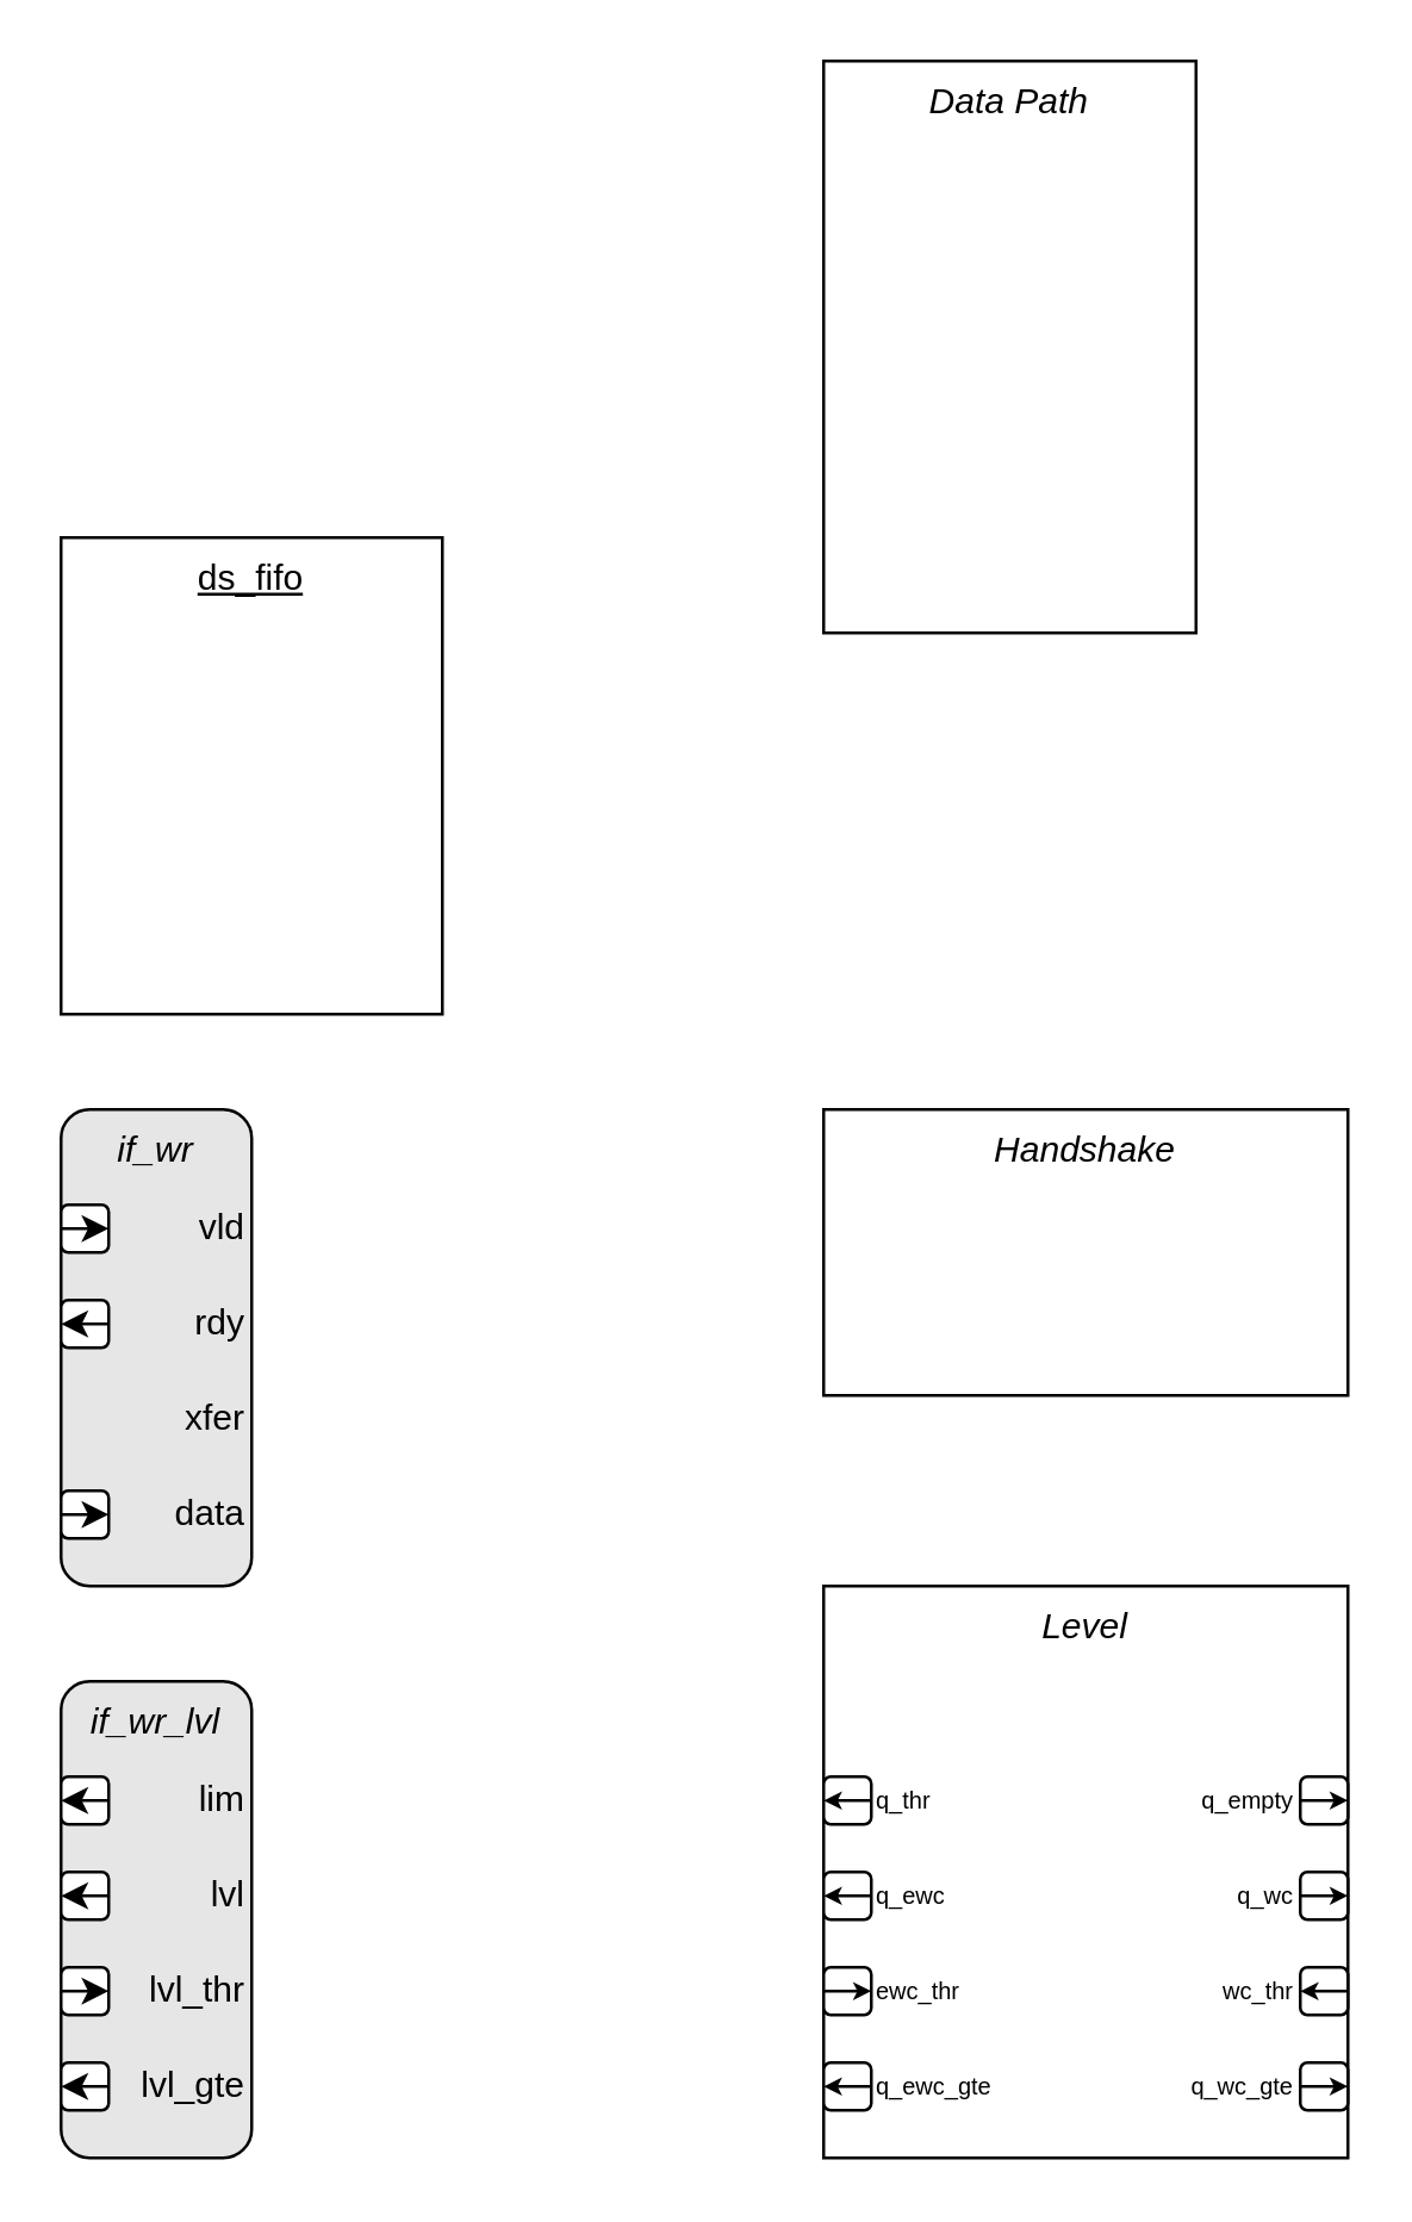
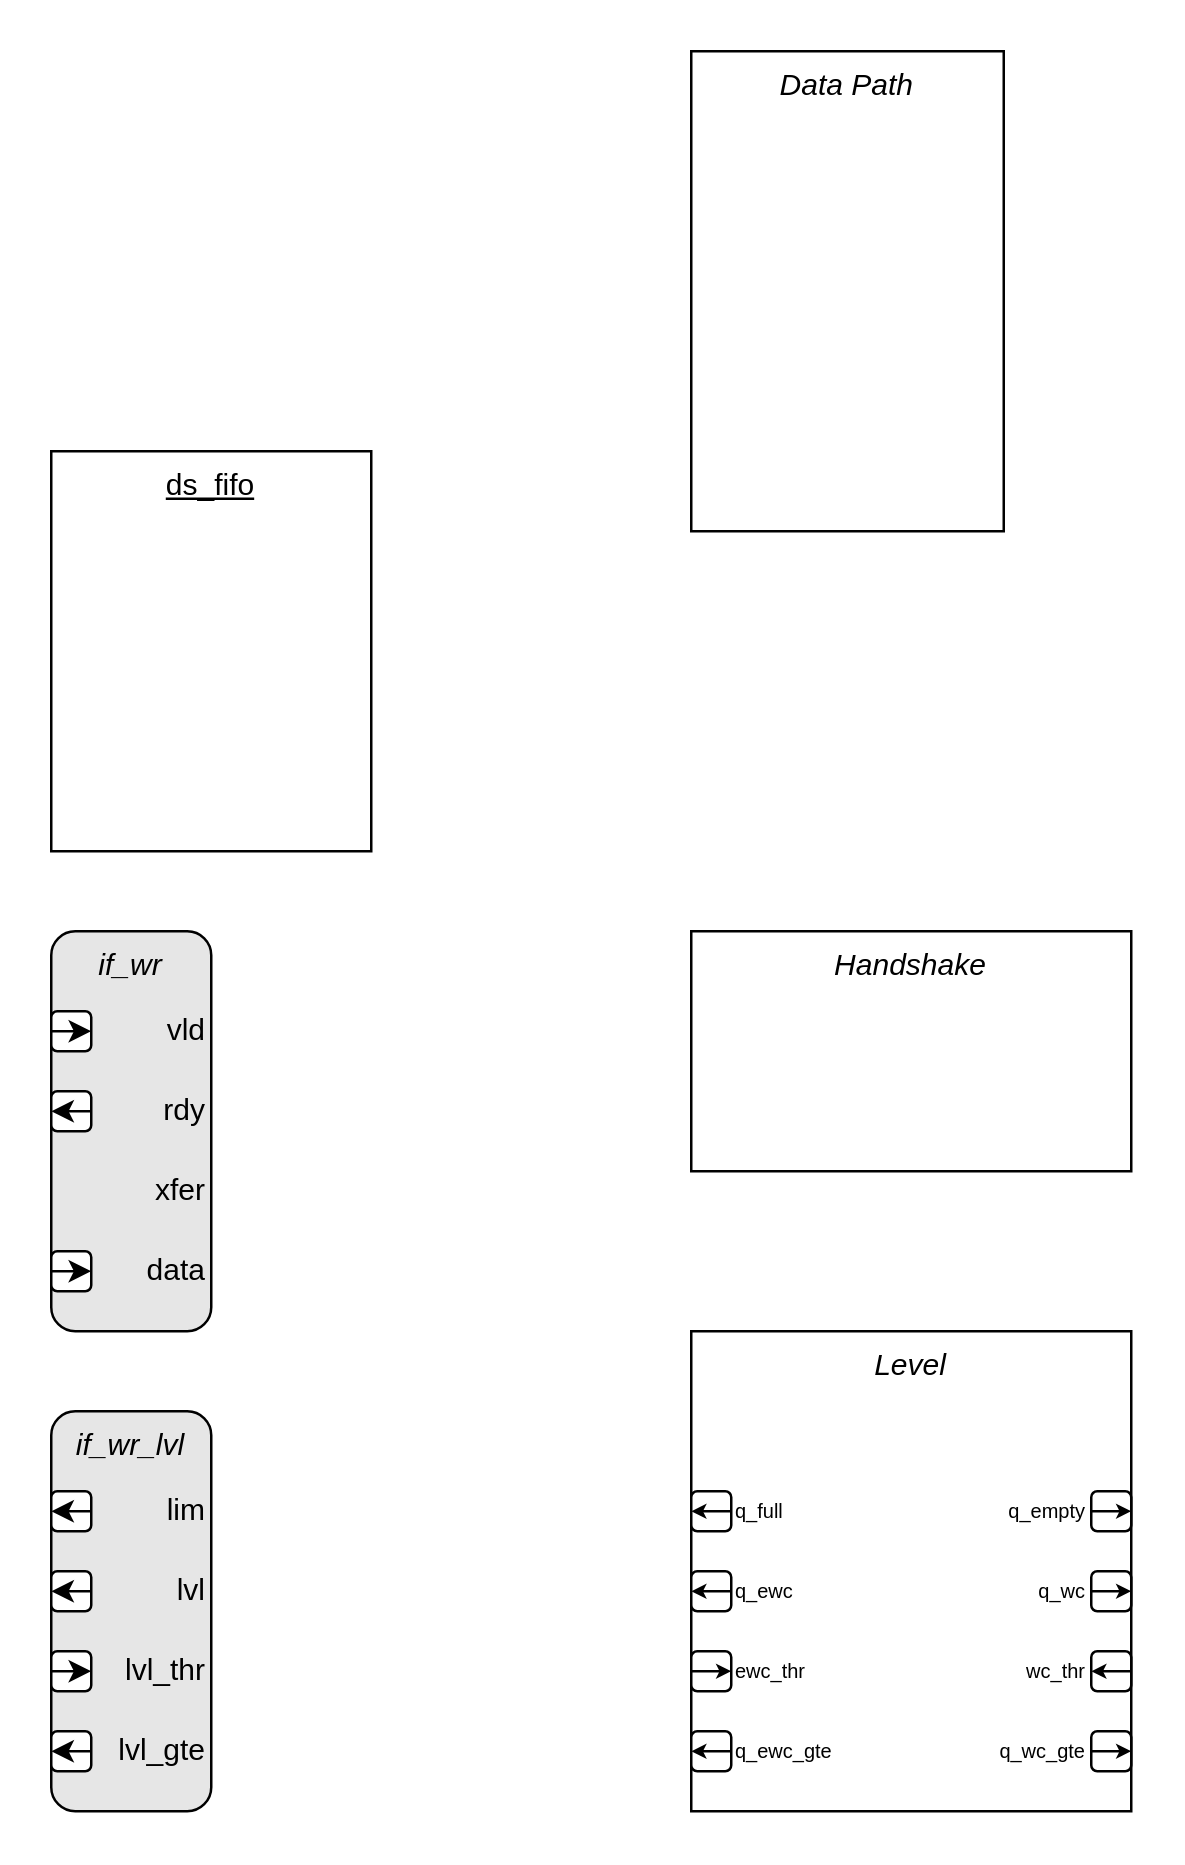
  <mxCell id="0" />
  <mxCell id="1" parent="0" />
  <mxCell id="2" value="ds_fifo" style="rounded=0;whiteSpace=wrap;html=1;verticalAlign=top;fontStyle=4" parent="1" vertex="1"><mxGeometry x="20" y="180" width="128" height="160" as="geometry" /></mxCell>
  <mxCell id="3" value="&lt;i&gt;if_wr&lt;/i&gt;" style="rounded=1;whiteSpace=wrap;html=1;verticalAlign=top;fillColor=#E6E6E6;" parent="1" vertex="1"><mxGeometry x="20" y="372" width="64" height="160" as="geometry" /></mxCell>
  <mxCell id="4" value="vld" style="text;html=1;strokeColor=none;fillColor=none;align=right;verticalAlign=middle;whiteSpace=wrap;rounded=0;" parent="1" vertex="1"><mxGeometry x="36" y="404" width="48" height="16" as="geometry" /></mxCell>
  <mxCell id="5" value="data" style="text;html=1;strokeColor=none;fillColor=none;align=right;verticalAlign=middle;whiteSpace=wrap;rounded=0;" parent="1" vertex="1"><mxGeometry x="36" y="500" width="48" height="16" as="geometry" /></mxCell>
  <mxCell id="6" value="" style="rounded=1;whiteSpace=wrap;html=1;" parent="1" vertex="1"><mxGeometry x="20" y="404" width="16" height="16" as="geometry" /></mxCell>
  <mxCell id="7" style="edgeStyle=orthogonalEdgeStyle;rounded=0;orthogonalLoop=1;jettySize=auto;html=1;exitX=0;exitY=0.5;exitDx=0;exitDy=0;entryX=1;entryY=0.5;entryDx=0;entryDy=0;" parent="1" source="6" target="6" edge="1"><mxGeometry relative="1" as="geometry" /></mxCell>
  <mxCell id="8" value="rdy" style="text;html=1;strokeColor=none;fillColor=none;align=right;verticalAlign=middle;whiteSpace=wrap;rounded=0;" parent="1" vertex="1"><mxGeometry x="36" y="436" width="48" height="16" as="geometry" /></mxCell>
  <mxCell id="9" value="" style="rounded=1;whiteSpace=wrap;html=1;" parent="1" vertex="1"><mxGeometry x="20" y="436" width="16" height="16" as="geometry" /></mxCell>
  <mxCell id="10" style="edgeStyle=orthogonalEdgeStyle;rounded=0;orthogonalLoop=1;jettySize=auto;html=1;exitX=1;exitY=0.5;exitDx=0;exitDy=0;entryX=0;entryY=0.5;entryDx=0;entryDy=0;" parent="1" source="9" target="9" edge="1"><mxGeometry relative="1" as="geometry" /></mxCell>
  <mxCell id="11" value="xfer" style="text;html=1;strokeColor=none;fillColor=none;align=right;verticalAlign=middle;whiteSpace=wrap;rounded=0;" parent="1" vertex="1"><mxGeometry x="36" y="468" width="48" height="16" as="geometry" /></mxCell>
  <mxCell id="12" value="" style="rounded=1;whiteSpace=wrap;html=1;" parent="1" vertex="1"><mxGeometry x="20" y="500" width="16" height="16" as="geometry" /></mxCell>
  <mxCell id="13" style="edgeStyle=orthogonalEdgeStyle;rounded=0;orthogonalLoop=1;jettySize=auto;html=1;exitX=0;exitY=0.5;exitDx=0;exitDy=0;entryX=1;entryY=0.5;entryDx=0;entryDy=0;" parent="1" source="12" target="12" edge="1"><mxGeometry relative="1" as="geometry" /></mxCell>
  <mxCell id="14" value="&lt;i&gt;if_wr_lvl&lt;/i&gt;" style="rounded=1;whiteSpace=wrap;html=1;verticalAlign=top;fillColor=#E6E6E6;" parent="1" vertex="1"><mxGeometry x="20" y="564" width="64" height="160" as="geometry" /></mxCell>
  <mxCell id="15" value="lim" style="text;html=1;strokeColor=none;fillColor=none;align=right;verticalAlign=middle;whiteSpace=wrap;rounded=0;" parent="1" vertex="1"><mxGeometry x="36" y="596" width="48" height="16" as="geometry" /></mxCell>
  <mxCell id="16" value="lvl_gte" style="text;html=1;strokeColor=none;fillColor=none;align=right;verticalAlign=middle;whiteSpace=wrap;rounded=0;" parent="1" vertex="1"><mxGeometry x="36" y="692" width="48" height="16" as="geometry" /></mxCell>
  <mxCell id="17" value="" style="rounded=1;whiteSpace=wrap;html=1;" parent="1" vertex="1"><mxGeometry x="20" y="596" width="16" height="16" as="geometry" /></mxCell>
  <mxCell id="18" style="edgeStyle=orthogonalEdgeStyle;rounded=0;orthogonalLoop=1;jettySize=auto;html=1;exitX=1;exitY=0.5;exitDx=0;exitDy=0;entryX=0;entryY=0.5;entryDx=0;entryDy=0;" parent="1" source="17" target="17" edge="1"><mxGeometry relative="1" as="geometry" /></mxCell>
  <mxCell id="19" value="lvl" style="text;html=1;strokeColor=none;fillColor=none;align=right;verticalAlign=middle;whiteSpace=wrap;rounded=0;" parent="1" vertex="1"><mxGeometry x="36" y="628" width="48" height="16" as="geometry" /></mxCell>
  <mxCell id="20" value="" style="rounded=1;whiteSpace=wrap;html=1;" parent="1" vertex="1"><mxGeometry x="20" y="628" width="16" height="16" as="geometry" /></mxCell>
  <mxCell id="21" style="edgeStyle=orthogonalEdgeStyle;rounded=0;orthogonalLoop=1;jettySize=auto;html=1;exitX=1;exitY=0.5;exitDx=0;exitDy=0;entryX=0;entryY=0.5;entryDx=0;entryDy=0;" parent="1" source="20" target="20" edge="1"><mxGeometry relative="1" as="geometry" /></mxCell>
  <mxCell id="22" value="lvl_thr" style="text;html=1;strokeColor=none;fillColor=none;align=right;verticalAlign=middle;whiteSpace=wrap;rounded=0;" parent="1" vertex="1"><mxGeometry x="36" y="660" width="48" height="16" as="geometry" /></mxCell>
  <mxCell id="23" value="" style="rounded=1;whiteSpace=wrap;html=1;" parent="1" vertex="1"><mxGeometry x="20" y="692" width="16" height="16" as="geometry" /></mxCell>
  <mxCell id="24" style="edgeStyle=orthogonalEdgeStyle;rounded=0;orthogonalLoop=1;jettySize=auto;html=1;exitX=1;exitY=0.5;exitDx=0;exitDy=0;entryX=0;entryY=0.5;entryDx=0;entryDy=0;" parent="1" source="23" target="23" edge="1"><mxGeometry relative="1" as="geometry" /></mxCell>
  <mxCell id="25" value="" style="rounded=1;whiteSpace=wrap;html=1;" parent="1" vertex="1"><mxGeometry x="20" y="660" width="16" height="16" as="geometry" /></mxCell>
  <mxCell id="26" style="edgeStyle=orthogonalEdgeStyle;rounded=0;orthogonalLoop=1;jettySize=auto;html=1;exitX=0;exitY=0.5;exitDx=0;exitDy=0;entryX=1;entryY=0.5;entryDx=0;entryDy=0;" parent="1" source="25" target="25" edge="1"><mxGeometry relative="1" as="geometry" /></mxCell>
  <mxCell id="27" value="&lt;i&gt;Level&lt;/i&gt;" style="rounded=0;whiteSpace=wrap;html=1;verticalAlign=top;" parent="1" vertex="1"><mxGeometry x="276" y="532" width="176" height="192" as="geometry" /></mxCell>
  <mxCell id="28" value="" style="rounded=1;whiteSpace=wrap;html=1;fillColor=#FFFFFF;" parent="1" vertex="1"><mxGeometry x="276" y="596" width="16" height="16" as="geometry" /></mxCell>
  <mxCell id="29" style="edgeStyle=orthogonalEdgeStyle;rounded=0;orthogonalLoop=1;jettySize=auto;html=1;exitX=1;exitY=0.5;exitDx=0;exitDy=0;entryX=0;entryY=0.5;entryDx=0;entryDy=0;startArrow=none;startFill=0;startSize=3;endSize=3;" parent="1" source="28" target="28" edge="1"><mxGeometry relative="1" as="geometry" /></mxCell>
  <mxCell id="30" value="" style="rounded=1;whiteSpace=wrap;html=1;fillColor=#FFFFFF;" parent="1" vertex="1"><mxGeometry x="276" y="692" width="16" height="16" as="geometry" /></mxCell>
  <mxCell id="31" style="edgeStyle=orthogonalEdgeStyle;rounded=0;orthogonalLoop=1;jettySize=auto;html=1;exitX=1;exitY=0.5;exitDx=0;exitDy=0;entryX=0;entryY=0.5;entryDx=0;entryDy=0;startArrow=none;startFill=0;startSize=3;endSize=3;" parent="1" source="30" target="30" edge="1"><mxGeometry relative="1" as="geometry" /></mxCell>
- <mxCell id="32" value="q_thr" style="text;html=1;strokeColor=none;fillColor=none;align=left;verticalAlign=middle;whiteSpace=wrap;rounded=0;fontSize=8;" parent="1" vertex="1"><mxGeometry x="292" y="596" width="48" height="16" as="geometry" /></mxCell>
+ <mxCell id="32" value="q_full" style="text;html=1;strokeColor=none;fillColor=none;align=left;verticalAlign=middle;whiteSpace=wrap;rounded=0;fontSize=8;" parent="1" vertex="1"><mxGeometry x="292" y="596" width="48" height="16" as="geometry" /></mxCell>
  <mxCell id="33" value="q_ewc_gte" style="text;html=1;strokeColor=none;fillColor=none;align=left;verticalAlign=middle;whiteSpace=wrap;rounded=0;fontSize=8;" parent="1" vertex="1"><mxGeometry x="292" y="692" width="48" height="16" as="geometry" /></mxCell>
  <mxCell id="34" value="" style="rounded=1;whiteSpace=wrap;html=1;fillColor=#FFFFFF;" parent="1" vertex="1"><mxGeometry x="436" y="596" width="16" height="16" as="geometry" /></mxCell>
  <mxCell id="35" style="edgeStyle=orthogonalEdgeStyle;rounded=0;orthogonalLoop=1;jettySize=auto;html=1;exitX=0;exitY=0.5;exitDx=0;exitDy=0;entryX=1;entryY=0.5;entryDx=0;entryDy=0;startArrow=none;startFill=0;startSize=3;endSize=3;" parent="1" source="34" target="34" edge="1"><mxGeometry relative="1" as="geometry" /></mxCell>
  <mxCell id="36" value="&lt;span style=&quot;text-align: left;&quot;&gt;q_empty&lt;/span&gt;" style="text;html=1;strokeColor=none;fillColor=none;align=right;verticalAlign=middle;whiteSpace=wrap;rounded=0;fontSize=8;" parent="1" vertex="1"><mxGeometry x="388" y="596" width="48" height="16" as="geometry" /></mxCell>
  <mxCell id="37" value="" style="rounded=1;whiteSpace=wrap;html=1;fillColor=#FFFFFF;" parent="1" vertex="1"><mxGeometry x="276" y="628" width="16" height="16" as="geometry" /></mxCell>
  <mxCell id="38" style="edgeStyle=orthogonalEdgeStyle;rounded=0;orthogonalLoop=1;jettySize=auto;html=1;exitX=1;exitY=0.5;exitDx=0;exitDy=0;entryX=0;entryY=0.5;entryDx=0;entryDy=0;startArrow=none;startFill=0;startSize=3;endSize=3;" parent="1" source="37" target="37" edge="1"><mxGeometry relative="1" as="geometry" /></mxCell>
  <mxCell id="39" value="q_ewc" style="text;html=1;strokeColor=none;fillColor=none;align=left;verticalAlign=middle;whiteSpace=wrap;rounded=0;fontSize=8;" parent="1" vertex="1"><mxGeometry x="292" y="628" width="48" height="16" as="geometry" /></mxCell>
  <mxCell id="40" value="" style="rounded=1;whiteSpace=wrap;html=1;fillColor=#FFFFFF;" parent="1" vertex="1"><mxGeometry x="276" y="660" width="16" height="16" as="geometry" /></mxCell>
  <mxCell id="41" style="edgeStyle=orthogonalEdgeStyle;rounded=0;orthogonalLoop=1;jettySize=auto;html=1;exitX=0;exitY=0.5;exitDx=0;exitDy=0;entryX=1;entryY=0.5;entryDx=0;entryDy=0;startArrow=none;startFill=0;startSize=3;endSize=3;" parent="1" source="40" target="40" edge="1"><mxGeometry relative="1" as="geometry" /></mxCell>
  <mxCell id="42" value="ewc_thr" style="text;html=1;strokeColor=none;fillColor=none;align=left;verticalAlign=middle;whiteSpace=wrap;rounded=0;fontSize=8;" parent="1" vertex="1"><mxGeometry x="292" y="660" width="48" height="16" as="geometry" /></mxCell>
  <mxCell id="43" value="" style="rounded=1;whiteSpace=wrap;html=1;fillColor=#FFFFFF;" parent="1" vertex="1"><mxGeometry x="436" y="628" width="16" height="16" as="geometry" /></mxCell>
  <mxCell id="44" style="edgeStyle=orthogonalEdgeStyle;rounded=0;orthogonalLoop=1;jettySize=auto;html=1;exitX=0;exitY=0.5;exitDx=0;exitDy=0;entryX=1;entryY=0.5;entryDx=0;entryDy=0;startArrow=none;startFill=0;startSize=3;endSize=3;" parent="1" source="43" target="43" edge="1"><mxGeometry relative="1" as="geometry" /></mxCell>
  <mxCell id="45" value="&lt;span style=&quot;text-align: left;&quot;&gt;q_wc&lt;/span&gt;" style="text;html=1;strokeColor=none;fillColor=none;align=right;verticalAlign=middle;whiteSpace=wrap;rounded=0;fontSize=8;" parent="1" vertex="1"><mxGeometry x="388" y="628" width="48" height="16" as="geometry" /></mxCell>
  <mxCell id="46" value="" style="rounded=1;whiteSpace=wrap;html=1;fillColor=#FFFFFF;" parent="1" vertex="1"><mxGeometry x="436" y="660" width="16" height="16" as="geometry" /></mxCell>
  <mxCell id="47" style="edgeStyle=orthogonalEdgeStyle;rounded=0;orthogonalLoop=1;jettySize=auto;html=1;exitX=1;exitY=0.5;exitDx=0;exitDy=0;entryX=0;entryY=0.5;entryDx=0;entryDy=0;startArrow=none;startFill=0;startSize=3;endSize=3;" parent="1" source="46" target="46" edge="1"><mxGeometry relative="1" as="geometry" /></mxCell>
  <mxCell id="48" value="&lt;span style=&quot;text-align: left;&quot;&gt;wc_thr&lt;/span&gt;" style="text;html=1;strokeColor=none;fillColor=none;align=right;verticalAlign=middle;whiteSpace=wrap;rounded=0;fontSize=8;" parent="1" vertex="1"><mxGeometry x="388" y="660" width="48" height="16" as="geometry" /></mxCell>
  <mxCell id="49" value="" style="rounded=1;whiteSpace=wrap;html=1;fillColor=#FFFFFF;" parent="1" vertex="1"><mxGeometry x="436" y="692" width="16" height="16" as="geometry" /></mxCell>
  <mxCell id="50" style="edgeStyle=orthogonalEdgeStyle;rounded=0;orthogonalLoop=1;jettySize=auto;html=1;exitX=0;exitY=0.5;exitDx=0;exitDy=0;entryX=1;entryY=0.5;entryDx=0;entryDy=0;startArrow=none;startFill=0;startSize=3;endSize=3;" parent="1" source="49" target="49" edge="1"><mxGeometry relative="1" as="geometry" /></mxCell>
  <mxCell id="51" value="&lt;span style=&quot;text-align: left;&quot;&gt;q_wc_gte&lt;/span&gt;" style="text;html=1;strokeColor=none;fillColor=none;align=right;verticalAlign=middle;whiteSpace=wrap;rounded=0;fontSize=8;" parent="1" vertex="1"><mxGeometry x="388" y="692" width="48" height="16" as="geometry" /></mxCell>
  <mxCell id="52" value="&lt;i&gt;Handshake&lt;/i&gt;" style="rounded=0;whiteSpace=wrap;html=1;verticalAlign=top;" parent="1" vertex="1"><mxGeometry x="276" y="372" width="176" height="96" as="geometry" /></mxCell>
  <mxCell id="53" value="&lt;i&gt;Data Path&lt;/i&gt;" style="rounded=0;whiteSpace=wrap;html=1;verticalAlign=top;" parent="1" vertex="1"><mxGeometry x="276" y="20" width="125" height="192" as="geometry" /></mxCell>
